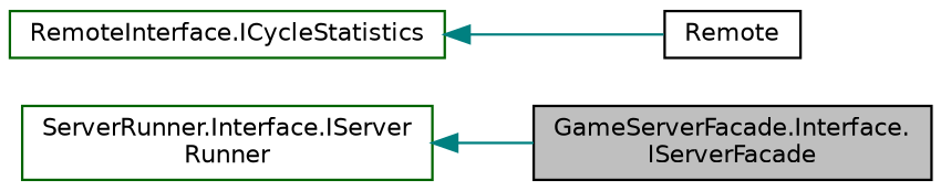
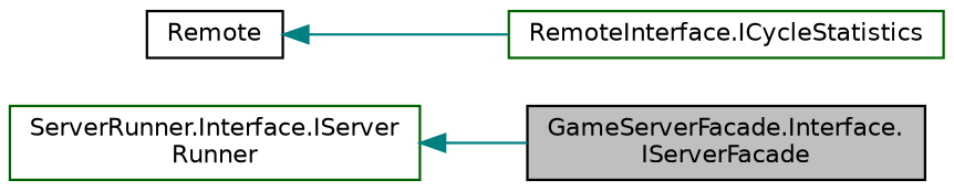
  digraph {
    rankdir=LR
    node [color=black fillcolor=white fontname=Helvetica fontsize=10 shape=record style=filled]
    edge [color=teal dir=back fontname=Helvetica fontsize=10 labelfontname=Helvetica labelfontsize=10 style=solid]
    n1 [fillcolor=grey75 fontcolor=black height=0.2 label="GameServerFacade.Interface.\lIServerFacade" width=0.4]
    n2 [color=darkgreen height=0.2 label="RemoteInterface.ICycleStatistics" width=0.4]
    n3 [height=0.2 label=Remote width=0.4]
    n4 [color=darkgreen height=0.2 label="ServerRunner.Interface.IServer\lRunner" width=0.4]
-   n2 -> n3
+   n3 -> n2
    n4 -> n1
  }
